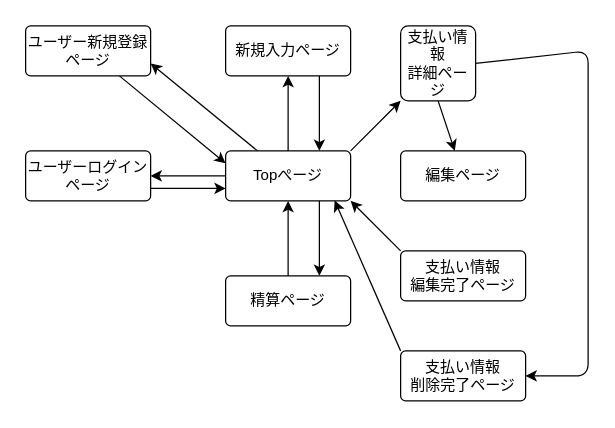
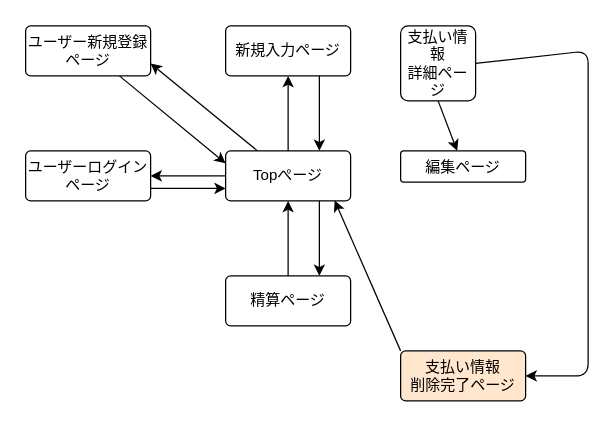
  <mxCell id="0" />
  <mxCell id="1" parent="0" />
  <mxCell id="2" value="" style="edgeStyle=none;html=1;entryX=1;entryY=0.75;entryDx=0;entryDy=0;" edge="1" parent="1" source="7" target="11"><mxGeometry relative="1" as="geometry" /></mxCell>
  <mxCell id="3" value="" style="edgeStyle=none;html=1;" edge="1" parent="1" source="7" target="13"><mxGeometry relative="1" as="geometry" /></mxCell>
  <mxCell id="4" style="edgeStyle=none;html=1;exitX=0.5;exitY=0;exitDx=0;exitDy=0;entryX=0.5;entryY=1;entryDx=0;entryDy=0;" edge="1" parent="1" source="7" target="9"><mxGeometry relative="1" as="geometry" /></mxCell>
- <mxCell id="5" style="edgeStyle=none;html=1;exitX=1;exitY=0;exitDx=0;exitDy=0;" edge="1" parent="1" source="7" target="18"><mxGeometry relative="1" as="geometry"><mxPoint x="330" y="70" as="targetPoint" /></mxGeometry></mxCell>
  <mxCell id="6" style="edgeStyle=none;html=1;exitX=0.75;exitY=1;exitDx=0;exitDy=0;entryX=0.75;entryY=0;entryDx=0;entryDy=0;" edge="1" parent="1" source="7" target="15"><mxGeometry relative="1" as="geometry" /></mxCell>
  <mxCell id="7" value="Topぺージ" style="rounded=1;arcSize=10;whiteSpace=wrap;html=1;align=center;" vertex="1" parent="1"><mxGeometry x="180" y="120" width="100" height="40" as="geometry" /></mxCell>
  <mxCell id="8" style="edgeStyle=none;html=1;exitX=0.75;exitY=1;exitDx=0;exitDy=0;entryX=0.75;entryY=0;entryDx=0;entryDy=0;" edge="1" parent="1" source="9" target="7"><mxGeometry relative="1" as="geometry" /></mxCell>
  <mxCell id="9" value="新規入力ページ" style="rounded=1;arcSize=10;whiteSpace=wrap;html=1;align=center;" vertex="1" parent="1"><mxGeometry x="180" y="20" width="100" height="40" as="geometry" /></mxCell>
  <mxCell id="10" style="edgeStyle=none;html=1;exitX=0.75;exitY=1;exitDx=0;exitDy=0;entryX=0;entryY=0.25;entryDx=0;entryDy=0;" edge="1" parent="1" source="11" target="7"><mxGeometry relative="1" as="geometry" /></mxCell>
  <mxCell id="11" value="ユーザー新規登録ページ" style="rounded=1;arcSize=10;whiteSpace=wrap;html=1;align=center;" vertex="1" parent="1"><mxGeometry x="20" y="20" width="100" height="40" as="geometry" /></mxCell>
  <mxCell id="12" style="edgeStyle=none;html=1;exitX=1;exitY=0.75;exitDx=0;exitDy=0;entryX=0;entryY=0.75;entryDx=0;entryDy=0;" edge="1" parent="1" source="13" target="7"><mxGeometry relative="1" as="geometry" /></mxCell>
  <mxCell id="13" value="ユーザーログインページ" style="rounded=1;arcSize=10;whiteSpace=wrap;html=1;align=center;" vertex="1" parent="1"><mxGeometry x="20" y="120.003" width="100" height="40" as="geometry" /></mxCell>
  <mxCell id="14" style="edgeStyle=none;html=1;exitX=0.5;exitY=0;exitDx=0;exitDy=0;entryX=0.5;entryY=1;entryDx=0;entryDy=0;" edge="1" parent="1" source="15" target="7"><mxGeometry relative="1" as="geometry" /></mxCell>
  <mxCell id="15" value="精算ページ" style="rounded=1;arcSize=10;whiteSpace=wrap;html=1;align=center;" vertex="1" parent="1"><mxGeometry x="180.003" y="220" width="100" height="40" as="geometry" /></mxCell>
  <mxCell id="16" style="edgeStyle=none;html=1;exitX=0.5;exitY=1;exitDx=0;exitDy=0;" edge="1" parent="1" source="18" target="19"><mxGeometry relative="1" as="geometry"><mxPoint x="370.333" y="100" as="targetPoint" /></mxGeometry></mxCell>
  <mxCell id="17" style="edgeStyle=none;html=1;exitX=1;exitY=0.5;exitDx=0;exitDy=0;" edge="1" parent="1" source="18"><mxGeometry relative="1" as="geometry"><mxPoint x="420" y="300" as="targetPoint" /><Array as="points"><mxPoint x="470" y="40" /><mxPoint x="470" y="300" /></Array></mxGeometry></mxCell>
  <mxCell id="18" value="支払い情報&lt;br&gt;詳細ページ" style="rounded=1;arcSize=10;whiteSpace=wrap;html=1;align=center;" vertex="1" parent="1"><mxGeometry x="320" y="20" width="60" height="60" as="geometry" /></mxCell>
- <mxCell id="19" value="編集ページ" style="rounded=1;arcSize=10;whiteSpace=wrap;html=1;align=center;" vertex="1" parent="1"><mxGeometry x="320.003" y="120" width="100" height="40" as="geometry" /></mxCell>
+ <mxCell id="19" value="編集ページ" style="rounded=1;arcSize=10;whiteSpace=wrap;html=1;align=center;" vertex="1" parent="1"><mxGeometry x="320.003" y="120" width="100" height="25" as="geometry" /></mxCell>
  <mxCell id="20" style="edgeStyle=none;html=1;exitX=0;exitY=0;exitDx=0;exitDy=0;entryX=0.872;entryY=0.992;entryDx=0;entryDy=0;entryPerimeter=0;" edge="1" parent="1" target="7"><mxGeometry relative="1" as="geometry"><mxPoint x="320" y="280" as="sourcePoint" /></mxGeometry></mxCell>
- <mxCell id="21" value="支払い情報&lt;br&gt;削除完了ページ" style="rounded=1;arcSize=10;whiteSpace=wrap;html=1;align=center;" vertex="1" parent="1"><mxGeometry x="320" y="280" width="100" height="40" as="geometry" /></mxCell>
- <mxCell id="22" style="edgeStyle=none;html=1;exitX=0;exitY=0;exitDx=0;exitDy=0;entryX=1;entryY=1;entryDx=0;entryDy=0;" edge="1" parent="1" source="23" target="7"><mxGeometry relative="1" as="geometry" /></mxCell>
- <mxCell id="23" value="支払い情報&lt;br&gt;編集完了ページ" style="rounded=1;arcSize=10;whiteSpace=wrap;html=1;align=center;" vertex="1" parent="1"><mxGeometry x="320.003" y="200" width="100" height="40" as="geometry" /></mxCell>
+ <mxCell id="21" value="支払い情報&lt;br&gt;削除完了ページ" style="rounded=1;arcSize=10;whiteSpace=wrap;html=1;align=center;fillColor=#ffe6cc;" vertex="1" parent="1"><mxGeometry x="320" y="280" width="100" height="40" as="geometry" /></mxCell>
